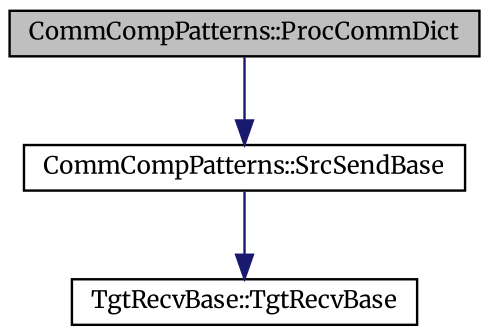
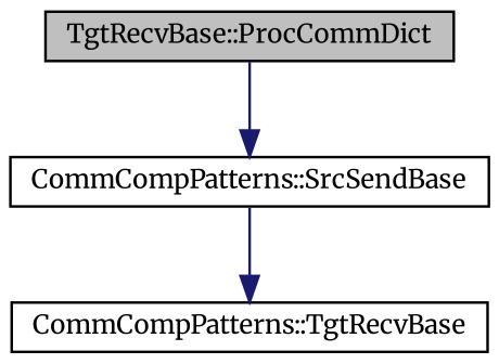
  digraph {
    fontname=Merriweather
    rankdir=TB
    node [color=black fillcolor=white fontname=Merriweather fontsize=10 shape=record style=filled]
    edge [color=midnightblue fontname=Merriweather fontsize=10 labelfontname=Helvetica labelfontsize=10 style=solid]
-   n1 [fillcolor=grey75 fontcolor=black height=0.2 label="CommCompPatterns::ProcCommDict" width=0.4]
+   n1 [fillcolor=grey75 fontcolor=black height=0.2 label="TgtRecvBase::ProcCommDict" width=0.4]
    n2 [height=0.2 label="CommCompPatterns::SrcSendBase" width=0.4]
-   n3 [height=0.2 label="TgtRecvBase::TgtRecvBase" width=0.4]
+   n3 [height=0.2 label="CommCompPatterns::TgtRecvBase" width=0.4]
    n1 -> n2
    n2 -> n3
  }
